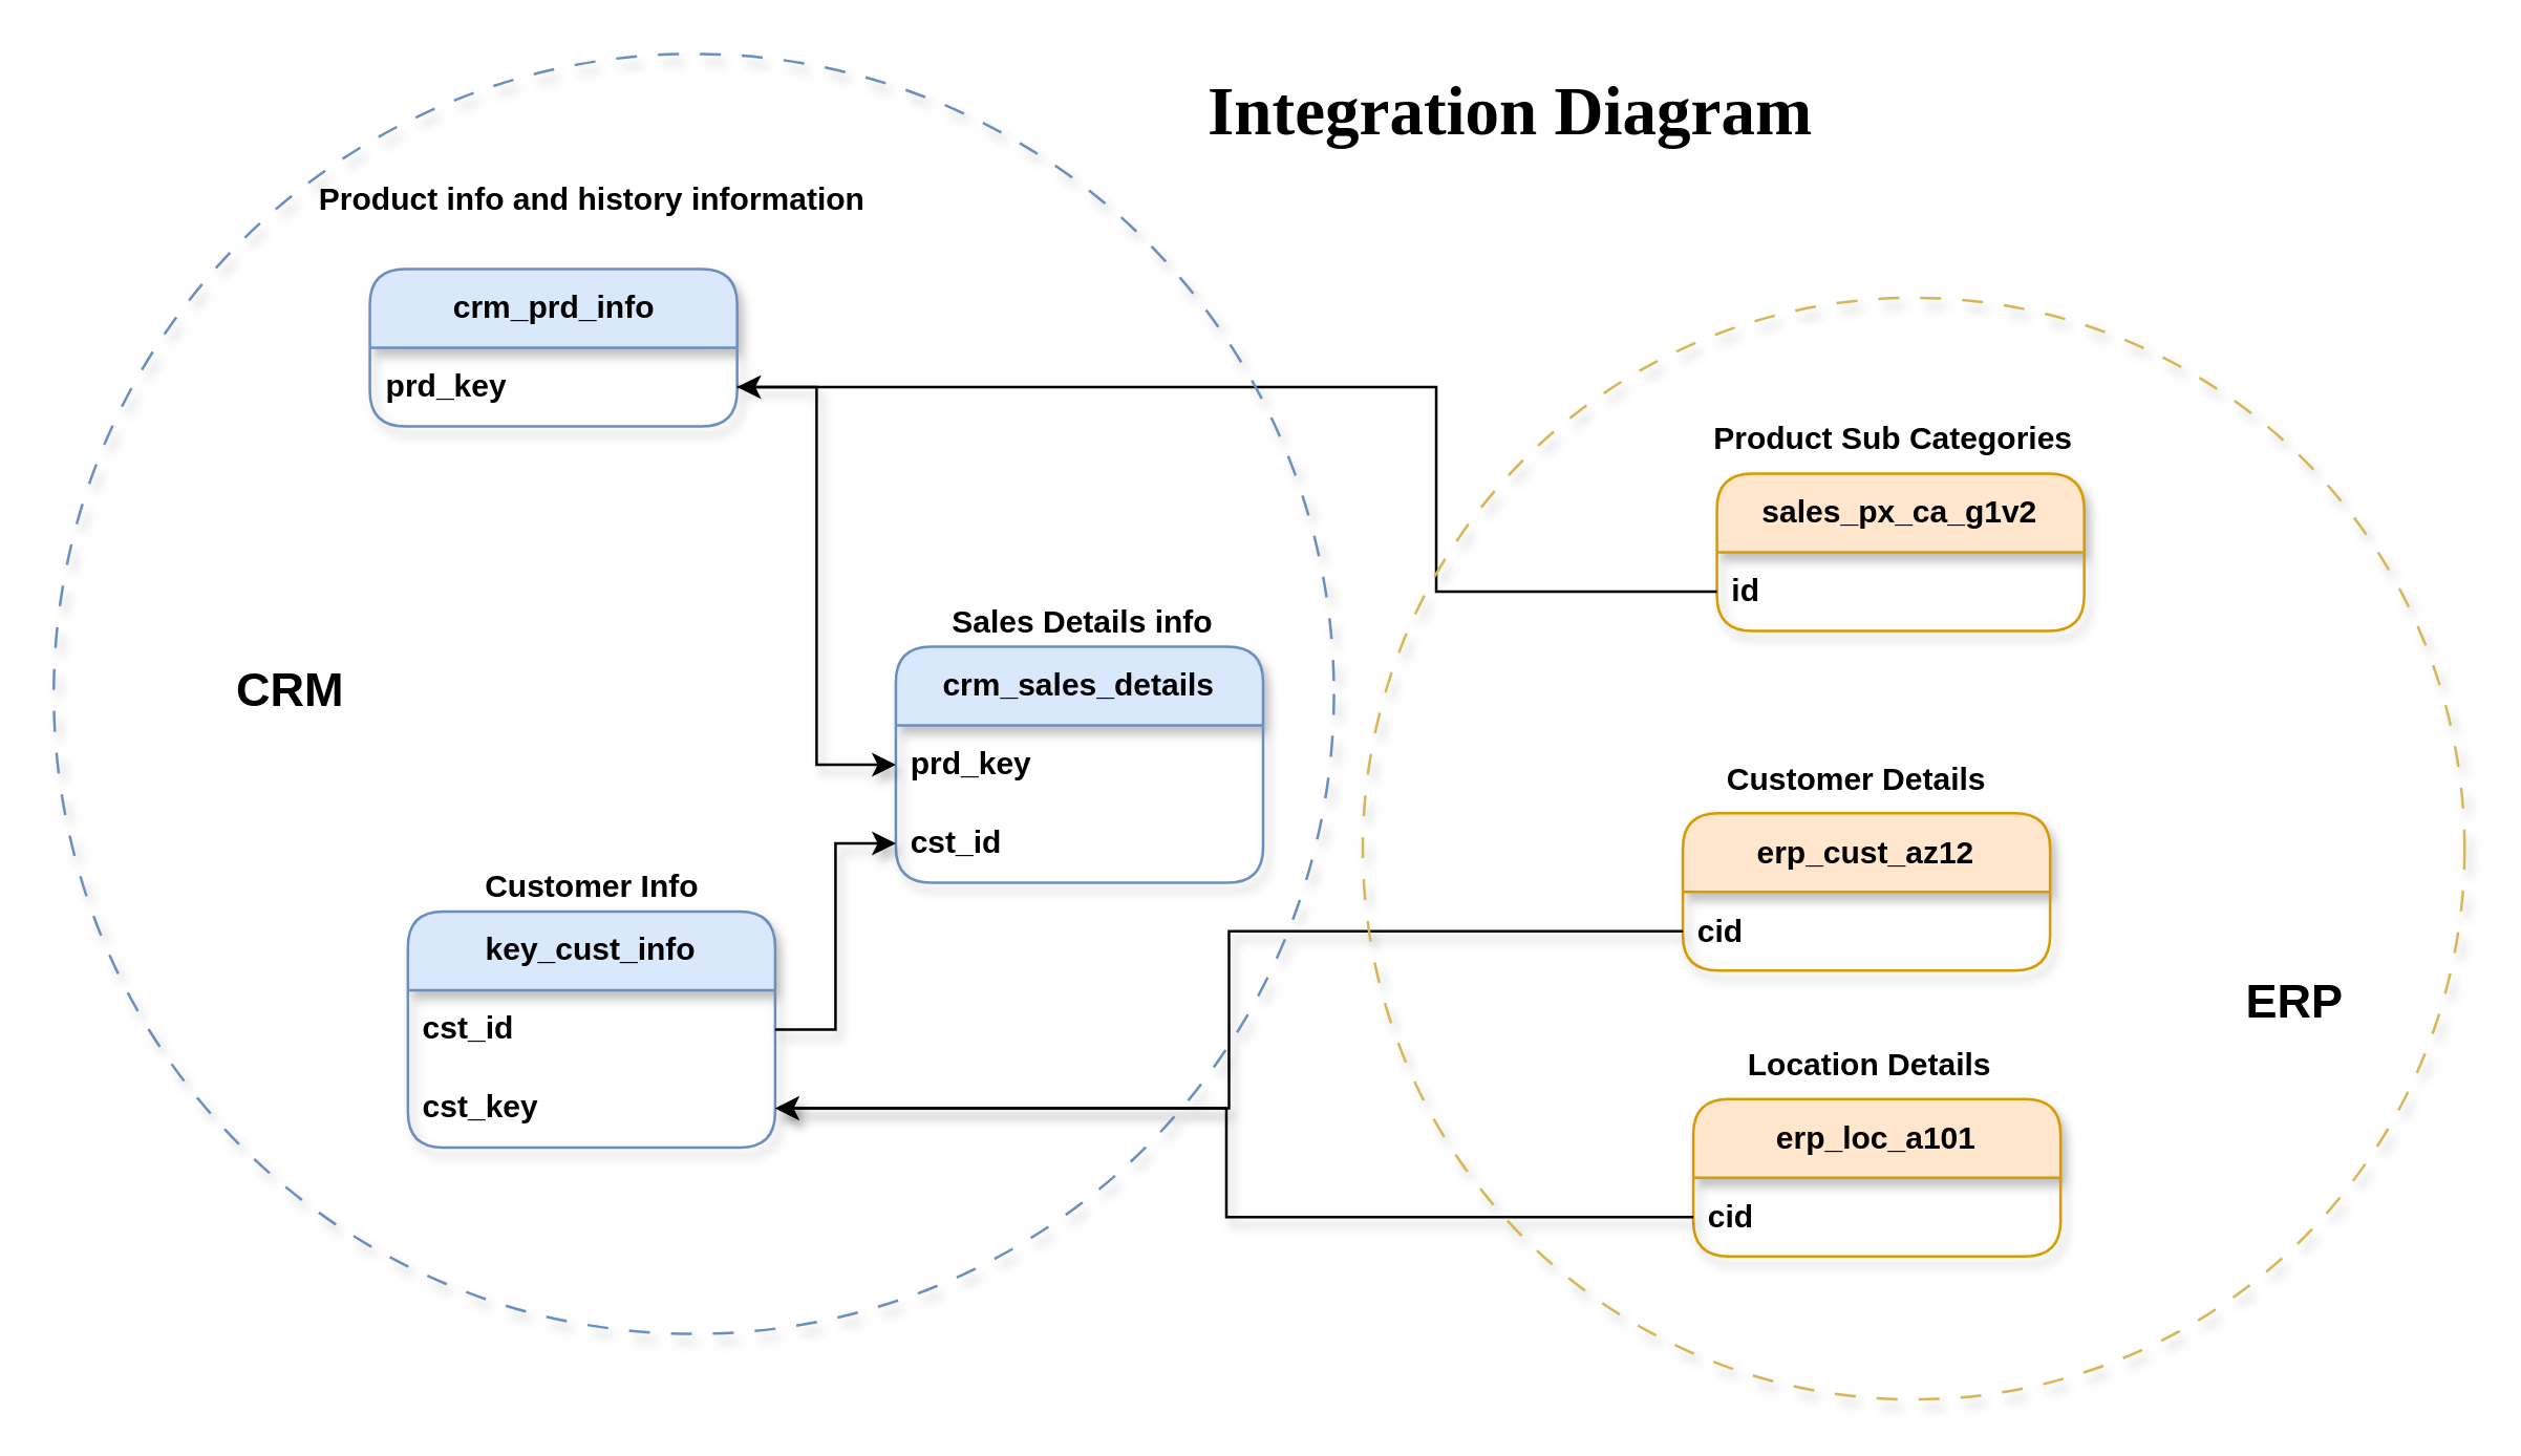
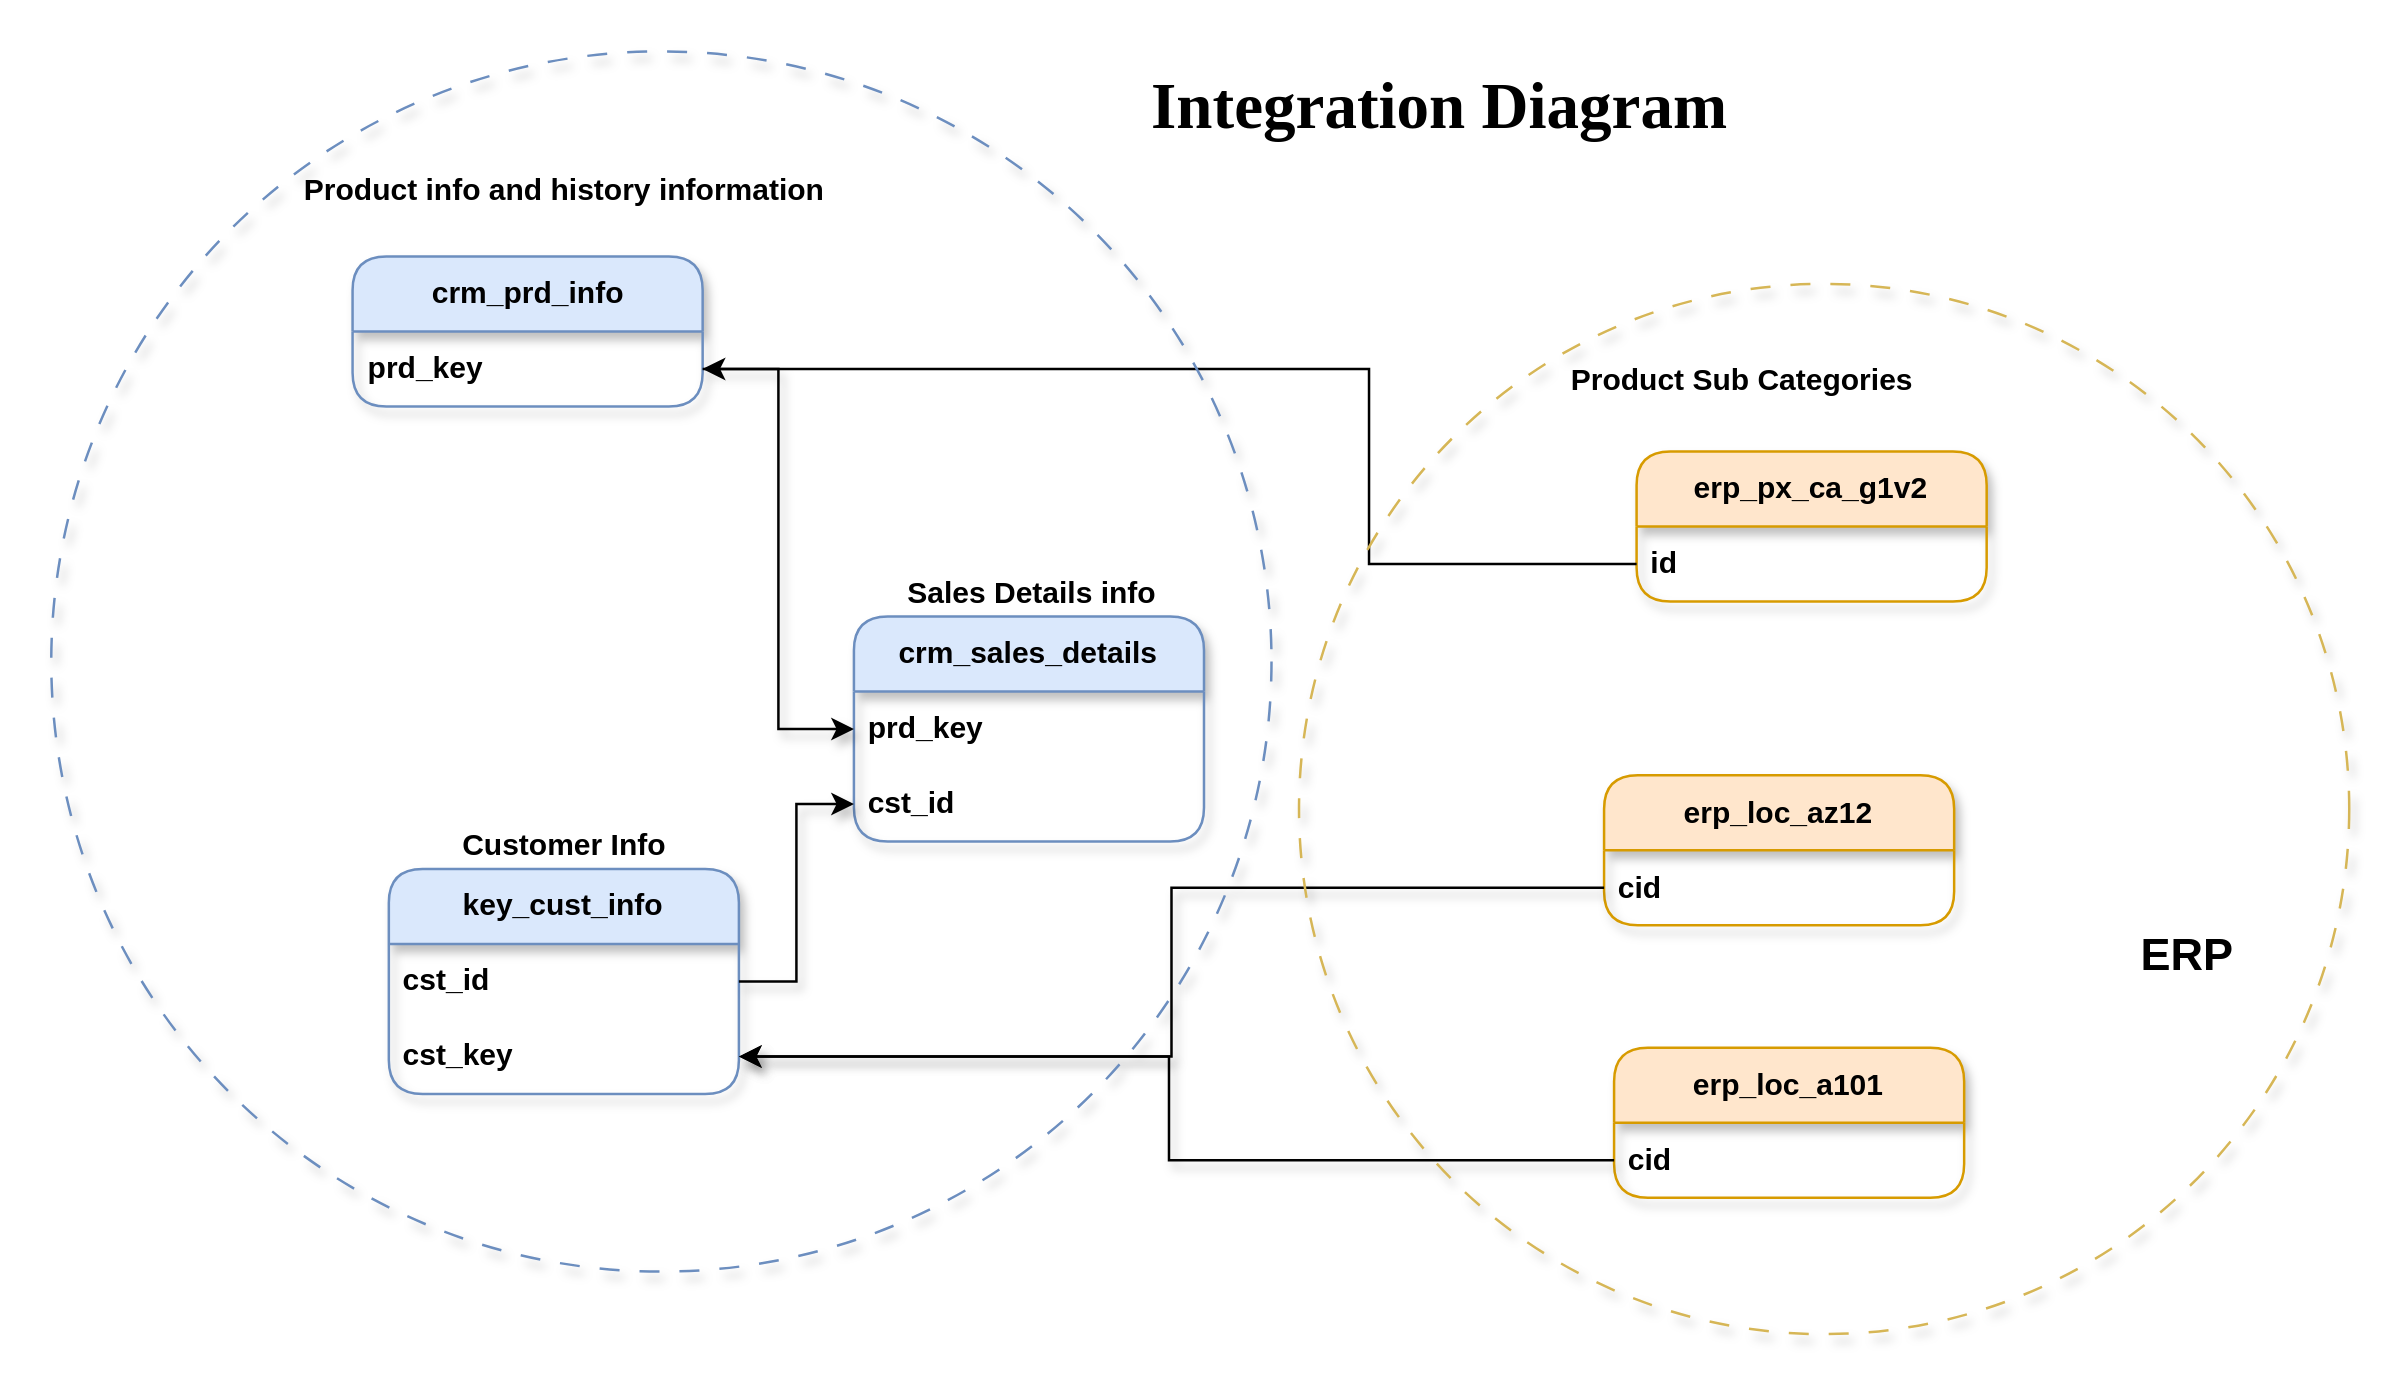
  <mxCell id="0" />
  <mxCell id="1" parent="0" />
  <mxCell id="2" value="key_cust_info" style="swimlane;fontStyle=1;childLayout=stackLayout;horizontal=1;startSize=30;horizontalStack=0;resizeParent=1;resizeParentMax=0;resizeLast=0;collapsible=1;marginBottom=0;whiteSpace=wrap;html=1;rounded=1;fillColor=#dae8fc;strokeColor=#6c8ebf;shadow=1;swimlaneLine=1;" vertex="1" parent="1"><mxGeometry x="155" y="347" width="140" height="90" as="geometry" /></mxCell>
  <mxCell id="3" value="cst_id&amp;nbsp;" style="text;strokeColor=none;fillColor=none;align=left;verticalAlign=middle;spacingLeft=4;spacingRight=4;overflow=hidden;points=[[0,0.5],[1,0.5]];portConstraint=eastwest;rotatable=0;whiteSpace=wrap;html=1;shadow=1;swimlaneLine=1;fontStyle=1" vertex="1" parent="2"><mxGeometry y="30" width="140" height="30" as="geometry" /></mxCell>
  <mxCell id="4" value="cst_key" style="text;strokeColor=none;fillColor=none;align=left;verticalAlign=middle;spacingLeft=4;spacingRight=4;overflow=hidden;points=[[0,0.5],[1,0.5]];portConstraint=eastwest;rotatable=0;whiteSpace=wrap;html=1;shadow=1;swimlaneLine=1;fontStyle=1" vertex="1" parent="2"><mxGeometry y="60" width="140" height="30" as="geometry" /></mxCell>
  <mxCell id="5" value="Customer Info" style="text;html=1;align=center;verticalAlign=middle;resizable=0;points=[];autosize=1;strokeColor=none;fillColor=none;shadow=1;swimlaneLine=1;fontStyle=1" vertex="1" parent="1"><mxGeometry x="178.5" y="325" width="93" height="26" as="geometry" /></mxCell>
  <mxCell id="6" value="crm_sales_details" style="swimlane;fontStyle=1;childLayout=stackLayout;horizontal=1;startSize=30;horizontalStack=0;resizeParent=1;resizeParentMax=0;resizeLast=0;collapsible=1;marginBottom=0;whiteSpace=wrap;html=1;rounded=1;fillColor=#dae8fc;strokeColor=#6c8ebf;shadow=1;swimlaneLine=1;" vertex="1" parent="1"><mxGeometry x="341" y="246" width="140" height="90" as="geometry" /></mxCell>
  <mxCell id="7" value="prd_key" style="text;strokeColor=none;fillColor=none;align=left;verticalAlign=middle;spacingLeft=4;spacingRight=4;overflow=hidden;points=[[0,0.5],[1,0.5]];portConstraint=eastwest;rotatable=0;whiteSpace=wrap;html=1;shadow=1;swimlaneLine=1;fontStyle=1" vertex="1" parent="6"><mxGeometry y="30" width="140" height="30" as="geometry" /></mxCell>
  <mxCell id="8" value="cst_id" style="text;strokeColor=none;fillColor=none;align=left;verticalAlign=middle;spacingLeft=4;spacingRight=4;overflow=hidden;points=[[0,0.5],[1,0.5]];portConstraint=eastwest;rotatable=0;whiteSpace=wrap;html=1;shadow=1;swimlaneLine=1;fontStyle=1" vertex="1" parent="6"><mxGeometry y="60" width="140" height="30" as="geometry" /></mxCell>
  <mxCell id="9" value="Sales Details info" style="text;html=1;align=center;verticalAlign=middle;resizable=0;points=[];autosize=1;strokeColor=none;fillColor=none;shadow=1;swimlaneLine=1;fontStyle=1" vertex="1" parent="1"><mxGeometry x="356.5" y="224" width="111" height="26" as="geometry" /></mxCell>
  <mxCell id="10" value="crm_prd_info" style="swimlane;fontStyle=1;childLayout=stackLayout;horizontal=1;startSize=30;horizontalStack=0;resizeParent=1;resizeParentMax=0;resizeLast=0;collapsible=1;marginBottom=0;whiteSpace=wrap;html=1;rounded=1;fillColor=#dae8fc;strokeColor=#6c8ebf;shadow=1;swimlaneLine=1;" vertex="1" parent="1"><mxGeometry x="140.5" y="102" width="140" height="60" as="geometry" /></mxCell>
  <mxCell id="11" value="prd_key" style="text;strokeColor=none;fillColor=none;align=left;verticalAlign=middle;spacingLeft=4;spacingRight=4;overflow=hidden;points=[[0,0.5],[1,0.5]];portConstraint=eastwest;rotatable=0;whiteSpace=wrap;html=1;shadow=1;swimlaneLine=1;fontStyle=1" vertex="1" parent="10"><mxGeometry y="30" width="140" height="30" as="geometry" /></mxCell>
  <mxCell id="12" value="Product info and history information" style="text;html=1;align=center;verticalAlign=middle;resizable=0;points=[];autosize=1;strokeColor=none;fillColor=none;shadow=1;swimlaneLine=1;fontStyle=1" vertex="1" parent="1"><mxGeometry x="121" y="63" width="207" height="26" as="geometry" /></mxCell>
- <mxCell id="13" value="erp_cust_az12" style="swimlane;fontStyle=1;childLayout=stackLayout;horizontal=1;startSize=30;horizontalStack=0;resizeParent=1;resizeParentMax=0;resizeLast=0;collapsible=1;marginBottom=0;whiteSpace=wrap;html=1;rounded=1;fillColor=#ffe6cc;strokeColor=#d79b00;shadow=1;swimlaneLine=1;" vertex="1" parent="1"><mxGeometry x="641" y="309.5" width="140" height="60" as="geometry" /></mxCell>
+ <mxCell id="13" value="erp_loc_az12" style="swimlane;fontStyle=1;childLayout=stackLayout;horizontal=1;startSize=30;horizontalStack=0;resizeParent=1;resizeParentMax=0;resizeLast=0;collapsible=1;marginBottom=0;whiteSpace=wrap;html=1;rounded=1;fillColor=#ffe6cc;strokeColor=#d79b00;shadow=1;swimlaneLine=1;" vertex="1" parent="1"><mxGeometry x="641" y="309.5" width="140" height="60" as="geometry" /></mxCell>
  <mxCell id="14" value="cid" style="text;strokeColor=none;fillColor=none;align=left;verticalAlign=middle;spacingLeft=4;spacingRight=4;overflow=hidden;points=[[0,0.5],[1,0.5]];portConstraint=eastwest;rotatable=0;whiteSpace=wrap;html=1;shadow=1;swimlaneLine=1;fontStyle=1" vertex="1" parent="13"><mxGeometry y="30" width="140" height="30" as="geometry" /></mxCell>
- <mxCell id="15" value="Customer Details" style="text;html=1;align=center;verticalAlign=middle;resizable=0;points=[];autosize=1;strokeColor=none;fillColor=none;shadow=1;swimlaneLine=1;fontStyle=1" vertex="1" parent="1"><mxGeometry x="652" y="283.5" width="110" height="26" as="geometry" /></mxCell>
  <mxCell id="16" value="" style="endArrow=classic;html=1;rounded=0;exitX=0;exitY=0.5;exitDx=0;exitDy=0;edgeStyle=orthogonalEdgeStyle;entryX=1;entryY=0.5;entryDx=0;entryDy=0;shadow=1;swimlaneLine=1;fontStyle=1" edge="1" parent="1" source="14" target="4"><mxGeometry width="50" height="50" relative="1" as="geometry"><mxPoint x="440" y="525" as="sourcePoint" /><mxPoint x="404" y="529" as="targetPoint" /></mxGeometry></mxCell>
  <mxCell id="17" value="erp_loc_a101" style="swimlane;fontStyle=1;childLayout=stackLayout;horizontal=1;startSize=30;horizontalStack=0;resizeParent=1;resizeParentMax=0;resizeLast=0;collapsible=1;marginBottom=0;whiteSpace=wrap;html=1;rounded=1;fillColor=#ffe6cc;strokeColor=#d79b00;shadow=1;swimlaneLine=1;" vertex="1" parent="1"><mxGeometry x="645" y="418.5" width="140" height="60" as="geometry" /></mxCell>
  <mxCell id="18" value="cid" style="text;strokeColor=none;fillColor=none;align=left;verticalAlign=middle;spacingLeft=4;spacingRight=4;overflow=hidden;points=[[0,0.5],[1,0.5]];portConstraint=eastwest;rotatable=0;whiteSpace=wrap;html=1;shadow=1;swimlaneLine=1;fontStyle=1" vertex="1" parent="17"><mxGeometry y="30" width="140" height="30" as="geometry" /></mxCell>
- <mxCell id="19" value="Location Details" style="text;html=1;align=center;verticalAlign=middle;resizable=0;points=[];autosize=1;strokeColor=none;fillColor=none;shadow=1;swimlaneLine=1;fontStyle=1" vertex="1" parent="1"><mxGeometry x="660" y="392.5" width="103" height="26" as="geometry" /></mxCell>
  <mxCell id="20" value="" style="endArrow=classic;html=1;rounded=0;entryX=1;entryY=0.5;entryDx=0;entryDy=0;exitX=0;exitY=0.5;exitDx=0;exitDy=0;edgeStyle=orthogonalEdgeStyle;shadow=1;swimlaneLine=1;fontStyle=1" edge="1" parent="1" source="18" target="4"><mxGeometry width="50" height="50" relative="1" as="geometry"><mxPoint x="168" y="710" as="sourcePoint" /><mxPoint x="218" y="660" as="targetPoint" /><Array as="points"><mxPoint x="467" y="464" /><mxPoint x="467" y="422" /></Array></mxGeometry></mxCell>
  <mxCell id="21" value="" style="endArrow=classic;html=1;rounded=0;exitX=1;exitY=0.5;exitDx=0;exitDy=0;entryX=0;entryY=0.5;entryDx=0;entryDy=0;edgeStyle=orthogonalEdgeStyle;shadow=1;swimlaneLine=1;fontStyle=1" edge="1" parent="1" source="3" target="8"><mxGeometry width="50" height="50" relative="1" as="geometry"><mxPoint x="428" y="341" as="sourcePoint" /><mxPoint x="378" y="391" as="targetPoint" /></mxGeometry></mxCell>
  <mxCell id="22" value="" style="endArrow=classic;html=1;rounded=0;exitX=1;exitY=0.5;exitDx=0;exitDy=0;entryX=0;entryY=0.5;entryDx=0;entryDy=0;edgeStyle=orthogonalEdgeStyle;shadow=1;swimlaneLine=1;fontStyle=1" edge="1" parent="1" source="11" target="7"><mxGeometry width="50" height="50" relative="1" as="geometry"><mxPoint x="279" y="139" as="sourcePoint" /><mxPoint x="431" y="278" as="targetPoint" /></mxGeometry></mxCell>
- <mxCell id="23" value="sales_px_ca_g1v2" style="swimlane;fontStyle=1;childLayout=stackLayout;horizontal=1;startSize=30;horizontalStack=0;resizeParent=1;resizeParentMax=0;resizeLast=0;collapsible=1;marginBottom=0;whiteSpace=wrap;html=1;rounded=1;fillColor=#ffe6cc;strokeColor=#d79b00;shadow=1;swimlaneLine=1;" vertex="1" parent="1"><mxGeometry x="654" y="180" width="140" height="60" as="geometry" /></mxCell>
+ <mxCell id="23" value="erp_px_ca_g1v2" style="swimlane;fontStyle=1;childLayout=stackLayout;horizontal=1;startSize=30;horizontalStack=0;resizeParent=1;resizeParentMax=0;resizeLast=0;collapsible=1;marginBottom=0;whiteSpace=wrap;html=1;rounded=1;fillColor=#ffe6cc;strokeColor=#d79b00;shadow=1;swimlaneLine=1;" vertex="1" parent="1"><mxGeometry x="654" y="180" width="140" height="60" as="geometry" /></mxCell>
  <mxCell id="24" value="id" style="text;strokeColor=none;fillColor=none;align=left;verticalAlign=middle;spacingLeft=4;spacingRight=4;overflow=hidden;points=[[0,0.5],[1,0.5]];portConstraint=eastwest;rotatable=0;whiteSpace=wrap;html=1;shadow=1;swimlaneLine=1;fontStyle=1" vertex="1" parent="23"><mxGeometry y="30" width="140" height="30" as="geometry" /></mxCell>
- <mxCell id="25" value="Product Sub Categories" style="text;html=1;align=center;verticalAlign=middle;resizable=0;points=[];autosize=1;strokeColor=none;fillColor=none;shadow=1;swimlaneLine=1;fontStyle=1" vertex="1" parent="1"><mxGeometry x="648" y="154" width="145" height="26" as="geometry" /></mxCell>
+ <mxCell id="25" value="Product Sub Categories" style="text;html=1;align=center;verticalAlign=middle;resizable=0;points=[];autosize=1;strokeColor=none;fillColor=none;shadow=1;swimlaneLine=1;fontStyle=1" vertex="1" parent="1"><mxGeometry x="623" y="139" width="145" height="26" as="geometry" /></mxCell>
  <mxCell id="26" value="" style="endArrow=classic;html=1;rounded=0;exitX=0;exitY=0.5;exitDx=0;exitDy=0;entryX=1;entryY=0.5;entryDx=0;entryDy=0;edgeStyle=orthogonalEdgeStyle;fontStyle=1" edge="1" parent="1" source="24" target="11"><mxGeometry width="50" height="50" relative="1" as="geometry"><mxPoint x="329" y="570" as="sourcePoint" /><mxPoint x="488" y="132" as="targetPoint" /><Array as="points"><mxPoint x="547" y="225" /><mxPoint x="547" y="147" /></Array></mxGeometry></mxCell>
  <mxCell id="27" value="" style="ellipse;whiteSpace=wrap;html=1;aspect=fixed;fillColor=none;strokeColor=#d6b656;dashed=1;dashPattern=8 8;shadow=1;perimeterSpacing=8;fontStyle=1" vertex="1" parent="1"><mxGeometry x="519" y="113" width="420" height="420" as="geometry" /></mxCell>
  <mxCell id="28" value="" style="ellipse;whiteSpace=wrap;html=1;aspect=fixed;fillColor=none;strokeColor=#6c8ebf;dashed=1;dashPattern=8 8;shadow=1;perimeterSpacing=8;fontStyle=1" vertex="1" parent="1"><mxGeometry x="20" y="20" width="488" height="488" as="geometry" /></mxCell>
  <mxCell id="29" value="&lt;span style=&quot;font-size: 18px;&quot;&gt;&lt;span&gt;ERP&lt;/span&gt;&lt;/span&gt;" style="text;html=1;align=center;verticalAlign=middle;resizable=0;points=[];autosize=1;strokeColor=none;fillColor=none;fontStyle=1" vertex="1" parent="1"><mxGeometry x="846" y="365" width="55" height="34" as="geometry" /></mxCell>
- <mxCell id="30" value="&lt;span&gt;&lt;font style=&quot;font-size: 18px;&quot;&gt;CRM&lt;/font&gt;&lt;/span&gt;" style="text;html=1;align=center;verticalAlign=middle;resizable=0;points=[];autosize=1;strokeColor=none;fillColor=none;fontStyle=1" vertex="1" parent="1"><mxGeometry x="80" y="246" width="59" height="34" as="geometry" /></mxCell>
  <mxCell id="31" value="&lt;span&gt;&lt;font style=&quot;font-size: 26px;&quot; face=&quot;Times New Roman&quot;&gt;Integration Diagram&lt;/font&gt;&lt;/span&gt;" style="text;html=1;align=center;verticalAlign=middle;resizable=0;points=[];autosize=1;strokeColor=none;fillColor=none;fontStyle=1" vertex="1" parent="1"><mxGeometry x="460" y="20" width="230" height="43" as="geometry" /></mxCell>
